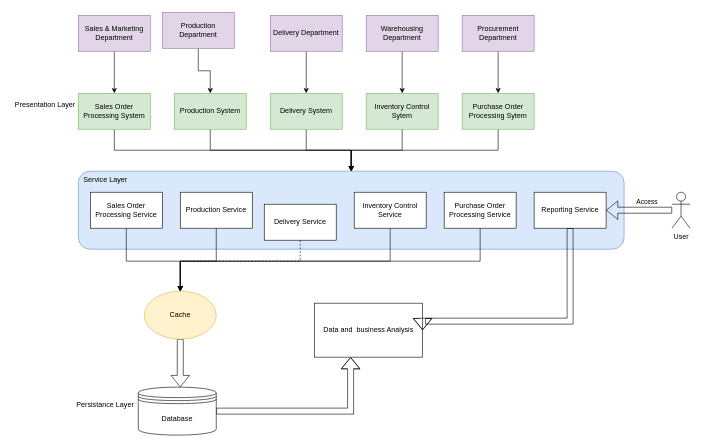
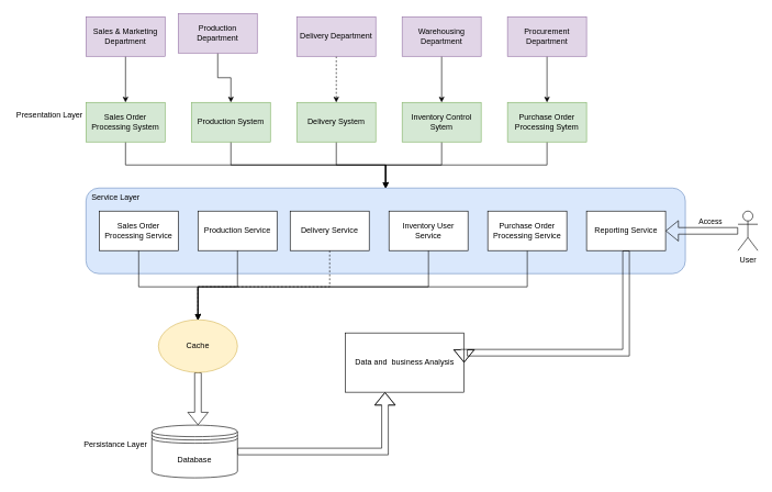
  <mxCell id="0" />
  <mxCell id="1" parent="0" />
  <mxCell id="2" style="edgeStyle=orthogonalEdgeStyle;rounded=0;orthogonalLoop=1;jettySize=auto;html=1;" edge="1" parent="1" source="3" target="15"><mxGeometry relative="1" as="geometry" /></mxCell>
  <mxCell id="3" value="Sales Order Processing System" style="rounded=0;whiteSpace=wrap;html=1;fillColor=#d5e8d4;strokeColor=#82b366;" vertex="1" parent="1"><mxGeometry x="130" y="155" width="120" height="60" as="geometry" /></mxCell>
  <mxCell id="4" style="edgeStyle=orthogonalEdgeStyle;rounded=0;orthogonalLoop=1;jettySize=auto;html=1;" edge="1" parent="1" source="5" target="15"><mxGeometry relative="1" as="geometry" /></mxCell>
  <mxCell id="5" value="Production System" style="rounded=0;whiteSpace=wrap;html=1;fillColor=#d5e8d4;strokeColor=#82b366;" vertex="1" parent="1"><mxGeometry x="290" y="155" width="120" height="60" as="geometry" /></mxCell>
  <mxCell id="6" style="edgeStyle=orthogonalEdgeStyle;rounded=0;orthogonalLoop=1;jettySize=auto;html=1;" edge="1" parent="1" source="7" target="15"><mxGeometry relative="1" as="geometry" /></mxCell>
  <mxCell id="7" value="Delivery System" style="rounded=0;whiteSpace=wrap;html=1;fillColor=#d5e8d4;strokeColor=#82b366;" vertex="1" parent="1"><mxGeometry x="450" y="155" width="120" height="60" as="geometry" /></mxCell>
  <mxCell id="8" style="edgeStyle=orthogonalEdgeStyle;rounded=0;orthogonalLoop=1;jettySize=auto;html=1;entryX=0.5;entryY=0;entryDx=0;entryDy=0;" edge="1" parent="1" source="9" target="15"><mxGeometry relative="1" as="geometry" /></mxCell>
  <mxCell id="9" value="Inventory Control Sytem" style="rounded=0;whiteSpace=wrap;html=1;fillColor=#d5e8d4;strokeColor=#82b366;" vertex="1" parent="1"><mxGeometry x="610" y="155" width="120" height="60" as="geometry" /></mxCell>
  <mxCell id="10" style="edgeStyle=orthogonalEdgeStyle;rounded=0;orthogonalLoop=1;jettySize=auto;html=1;entryX=0.5;entryY=0;entryDx=0;entryDy=0;" edge="1" parent="1" source="11" target="15"><mxGeometry relative="1" as="geometry" /></mxCell>
  <mxCell id="11" value="Purchase Order Processing Sytem" style="rounded=0;whiteSpace=wrap;html=1;fillColor=#d5e8d4;strokeColor=#82b366;" vertex="1" parent="1"><mxGeometry x="770" y="155" width="120" height="60" as="geometry" /></mxCell>
  <mxCell id="12" style="edgeStyle=orthogonalEdgeStyle;rounded=0;orthogonalLoop=1;jettySize=auto;html=1;shape=flexArrow;" edge="1" parent="1" source="13" target="22"><mxGeometry relative="1" as="geometry"><Array as="points"><mxPoint x="290" y="665" /></Array></mxGeometry></mxCell>
  <mxCell id="13" value="Cache" style="ellipse;whiteSpace=wrap;html=1;fillColor=#fff2cc;strokeColor=#d6b656;" vertex="1" parent="1"><mxGeometry x="240" y="485" width="120" height="80" as="geometry" /></mxCell>
  <mxCell id="14" value="" style="group" vertex="1" connectable="0" parent="1"><mxGeometry x="130" y="285" width="910" height="130" as="geometry" /></mxCell>
  <mxCell id="15" value="&amp;nbsp; Service Layer" style="rounded=1;whiteSpace=wrap;html=1;align=left;verticalAlign=top;fillColor=#dae8fc;strokeColor=#6c8ebf;" vertex="1" parent="14"><mxGeometry width="910" height="130" as="geometry" /></mxCell>
  <mxCell id="16" value="Sales Order Processing Service" style="rounded=0;whiteSpace=wrap;html=1;" vertex="1" parent="14"><mxGeometry x="20" y="35" width="120" height="60" as="geometry" /></mxCell>
  <mxCell id="17" value="Production Service" style="rounded=0;whiteSpace=wrap;html=1;" vertex="1" parent="14"><mxGeometry x="170" y="35" width="120" height="60" as="geometry" /></mxCell>
- <mxCell id="18" value="Delivery Service" style="rounded=0;whiteSpace=wrap;html=1;" vertex="1" parent="14"><mxGeometry x="310" y="55" width="120" height="60" as="geometry" /></mxCell>
- <mxCell id="19" value="Inventory Control Service" style="rounded=0;whiteSpace=wrap;html=1;" vertex="1" parent="14"><mxGeometry x="460" y="35" width="120" height="60" as="geometry" /></mxCell>
+ <mxCell id="18" value="Delivery Service" style="rounded=0;whiteSpace=wrap;html=1;" vertex="1" parent="14"><mxGeometry x="310" y="35" width="120" height="60" as="geometry" /></mxCell>
+ <mxCell id="19" value="Inventory User Service" style="rounded=0;whiteSpace=wrap;html=1;" vertex="1" parent="14"><mxGeometry x="460" y="35" width="120" height="60" as="geometry" /></mxCell>
  <mxCell id="20" value="Reporting Service" style="rounded=0;whiteSpace=wrap;html=1;" vertex="1" parent="14"><mxGeometry x="760" y="35" width="120" height="60" as="geometry" /></mxCell>
  <mxCell id="21" style="edgeStyle=orthogonalEdgeStyle;rounded=0;orthogonalLoop=1;jettySize=auto;html=1;shape=flexArrow;" edge="1" parent="1" source="22" target="24"><mxGeometry relative="1" as="geometry"><Array as="points"><mxPoint x="584" y="685" /></Array></mxGeometry></mxCell>
  <mxCell id="22" value="Database" style="shape=datastore;whiteSpace=wrap;html=1;" vertex="1" parent="1"><mxGeometry x="230" y="645" width="130" height="80" as="geometry" /></mxCell>
  <mxCell id="23" value="Presentation Layer" style="text;html=1;strokeColor=none;fillColor=none;align=center;verticalAlign=middle;whiteSpace=wrap;rounded=0;" vertex="1" parent="1"><mxGeometry x="20" y="165" width="110" height="20" as="geometry" /></mxCell>
  <mxCell id="24" value="Data and&amp;nbsp; business Analysis" style="rounded=0;whiteSpace=wrap;html=1;" vertex="1" parent="1"><mxGeometry x="524" y="505" width="180" height="90" as="geometry" /></mxCell>
  <mxCell id="25" style="edgeStyle=orthogonalEdgeStyle;rounded=0;orthogonalLoop=1;jettySize=auto;html=1;" edge="1" parent="1" source="26" target="13"><mxGeometry relative="1" as="geometry"><Array as="points"><mxPoint x="800" y="435" /><mxPoint x="300" y="435" /></Array></mxGeometry></mxCell>
  <mxCell id="26" value="Purchase Order Processing Service" style="rounded=0;whiteSpace=wrap;html=1;" vertex="1" parent="1"><mxGeometry x="740" y="320" width="120" height="60" as="geometry" /></mxCell>
  <mxCell id="27" style="edgeStyle=orthogonalEdgeStyle;rounded=0;orthogonalLoop=1;jettySize=auto;html=1;" edge="1" parent="1" source="16" target="13"><mxGeometry relative="1" as="geometry"><Array as="points"><mxPoint x="210" y="435" /><mxPoint x="300" y="435" /></Array></mxGeometry></mxCell>
  <mxCell id="28" style="edgeStyle=orthogonalEdgeStyle;rounded=0;orthogonalLoop=1;jettySize=auto;html=1;" edge="1" parent="1" source="17" target="13"><mxGeometry relative="1" as="geometry"><Array as="points"><mxPoint x="360" y="435" /><mxPoint x="300" y="435" /></Array></mxGeometry></mxCell>
  <mxCell id="29" style="edgeStyle=orthogonalEdgeStyle;rounded=0;orthogonalLoop=1;jettySize=auto;html=1;dashed=1;" edge="1" parent="1" source="18" target="13"><mxGeometry relative="1" as="geometry"><Array as="points"><mxPoint x="500" y="435" /><mxPoint x="300" y="435" /></Array></mxGeometry></mxCell>
  <mxCell id="30" style="edgeStyle=orthogonalEdgeStyle;rounded=0;orthogonalLoop=1;jettySize=auto;html=1;" edge="1" parent="1" source="19" target="13"><mxGeometry relative="1" as="geometry"><Array as="points"><mxPoint x="650" y="435" /><mxPoint x="300" y="435" /></Array></mxGeometry></mxCell>
  <mxCell id="31" style="edgeStyle=orthogonalEdgeStyle;rounded=0;orthogonalLoop=1;jettySize=auto;html=1;entryX=1;entryY=0.5;entryDx=0;entryDy=0;shape=flexArrow;" edge="1" parent="1" source="20" target="24"><mxGeometry relative="1" as="geometry"><Array as="points"><mxPoint x="950" y="535" /></Array></mxGeometry></mxCell>
  <mxCell id="32" value="Persistance Layer" style="text;html=1;strokeColor=none;fillColor=none;align=center;verticalAlign=middle;whiteSpace=wrap;rounded=0;" vertex="1" parent="1"><mxGeometry x="115" y="665" width="120" height="20" as="geometry" /></mxCell>
  <mxCell id="33" style="edgeStyle=orthogonalEdgeStyle;shape=flexArrow;rounded=0;orthogonalLoop=1;jettySize=auto;html=1;" edge="1" parent="1" source="35" target="20"><mxGeometry relative="1" as="geometry" /></mxCell>
  <mxCell id="34" value="Access" style="edgeLabel;html=1;align=center;verticalAlign=middle;resizable=0;points=[];" vertex="1" connectable="0" parent="33"><mxGeometry x="-0.218" relative="1" as="geometry"><mxPoint y="-15" as="offset" /></mxGeometry></mxCell>
  <mxCell id="35" value="User" style="shape=umlActor;verticalLabelPosition=bottom;verticalAlign=top;html=1;outlineConnect=0;" vertex="1" parent="1"><mxGeometry x="1120" y="320" width="30" height="60" as="geometry" /></mxCell>
  <mxCell id="36" style="edgeStyle=orthogonalEdgeStyle;rounded=0;orthogonalLoop=1;jettySize=auto;html=1;" edge="1" parent="1" source="37" target="3"><mxGeometry relative="1" as="geometry" /></mxCell>
  <mxCell id="37" value="Sales &amp;amp; Marketing Department" style="rounded=0;whiteSpace=wrap;html=1;fillColor=#e1d5e7;strokeColor=#9673a6;" vertex="1" parent="1"><mxGeometry x="130" y="25" width="120" height="60" as="geometry" /></mxCell>
  <mxCell id="38" style="edgeStyle=orthogonalEdgeStyle;rounded=0;orthogonalLoop=1;jettySize=auto;html=1;" edge="1" parent="1" source="39" target="5"><mxGeometry relative="1" as="geometry" /></mxCell>
  <mxCell id="39" value="Production Department" style="rounded=0;whiteSpace=wrap;html=1;fillColor=#e1d5e7;strokeColor=#9673a6;" vertex="1" parent="1"><mxGeometry x="270" y="20" width="120" height="60" as="geometry" /></mxCell>
- <mxCell id="40" style="edgeStyle=orthogonalEdgeStyle;rounded=0;orthogonalLoop=1;jettySize=auto;html=1;" edge="1" parent="1" source="41" target="7"><mxGeometry relative="1" as="geometry" /></mxCell>
+ <mxCell id="40" style="edgeStyle=orthogonalEdgeStyle;rounded=0;orthogonalLoop=1;jettySize=auto;html=1;dashed=1;" edge="1" parent="1" source="41" target="7"><mxGeometry relative="1" as="geometry" /></mxCell>
  <mxCell id="41" value="Delivery Department" style="rounded=0;whiteSpace=wrap;html=1;fillColor=#e1d5e7;strokeColor=#9673a6;" vertex="1" parent="1"><mxGeometry x="450" y="25" width="120" height="60" as="geometry" /></mxCell>
  <mxCell id="42" style="edgeStyle=orthogonalEdgeStyle;rounded=0;orthogonalLoop=1;jettySize=auto;html=1;" edge="1" parent="1" source="43" target="9"><mxGeometry relative="1" as="geometry" /></mxCell>
  <mxCell id="43" value="Warehousing Department" style="rounded=0;whiteSpace=wrap;html=1;fillColor=#e1d5e7;strokeColor=#9673a6;" vertex="1" parent="1"><mxGeometry x="610" y="25" width="120" height="60" as="geometry" /></mxCell>
  <mxCell id="44" style="edgeStyle=orthogonalEdgeStyle;rounded=0;orthogonalLoop=1;jettySize=auto;html=1;" edge="1" parent="1" source="45" target="11"><mxGeometry relative="1" as="geometry" /></mxCell>
  <mxCell id="45" value="Procurement Department" style="rounded=0;whiteSpace=wrap;html=1;fillColor=#e1d5e7;strokeColor=#9673a6;" vertex="1" parent="1"><mxGeometry x="770" y="25" width="120" height="60" as="geometry" /></mxCell>
